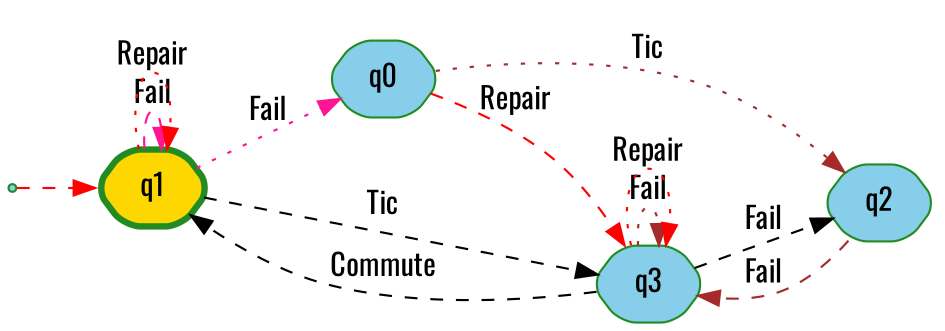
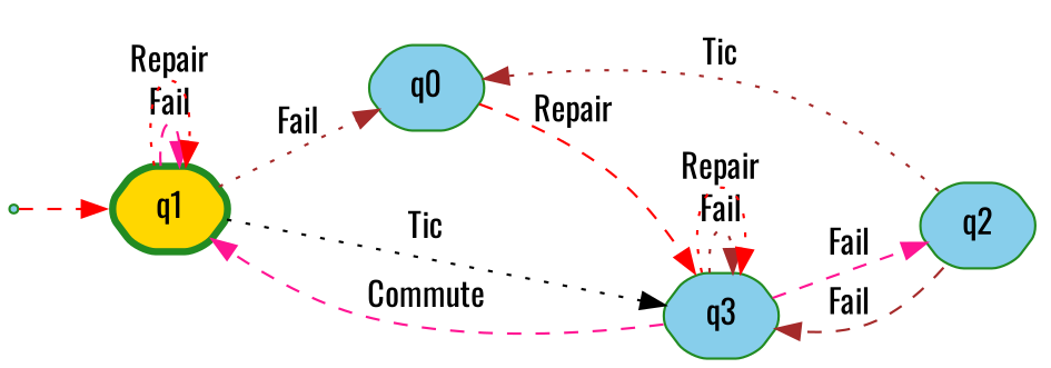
  digraph {
    fontname=Oswald
    rankdir=LR
    node [color=forestgreen fillcolor=skyblue fontname=Oswald shape=hexagon style="rounded, filled,filled"]
    edge [color=red fontname=Oswald style=dashed]
    __invisible__ [shape=point style=filled]
    n2 [fillcolor=gold label=q1 penwidth=3]
    n3 [label=q0]
    n4 [label=q3]
    n5 [label=q2]
    __invisible__ -> n2
    n2 -> n2 [color=deeppink label=Fail]
    n2 -> n2 [label=Repair style=dotted]
-   n2 -> n3 [color=deeppink label=Fail style=dotted]
-   n2 -> n4 [color=black label=Tic]
+   n2 -> n3 [color=brown label=Fail style=dotted]
+   n2 -> n4 [color=black label=Tic style=dotted]
    n3 -> n4 [label=Repair]
-   n3 -> n5 [color=brown label=Tic style=dotted]
-   n4 -> n2 [color=black label=Commute]
+   n5 -> n3 [color=brown label=Tic style=dotted]
+   n4 -> n2 [color=deeppink label=Commute]
    n4 -> n4 [color=brown label=Fail style=dotted]
    n4 -> n4 [label=Repair style=dotted]
-   n4 -> n5 [color=black label=Fail]
+   n4 -> n5 [color=deeppink label=Fail]
    n5 -> n4 [color=brown label=Fail]
  }
